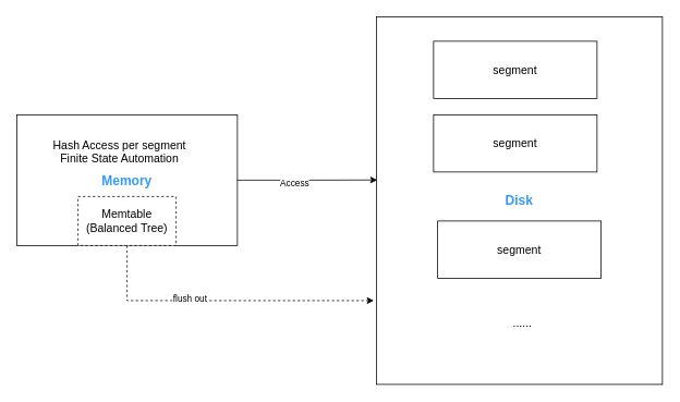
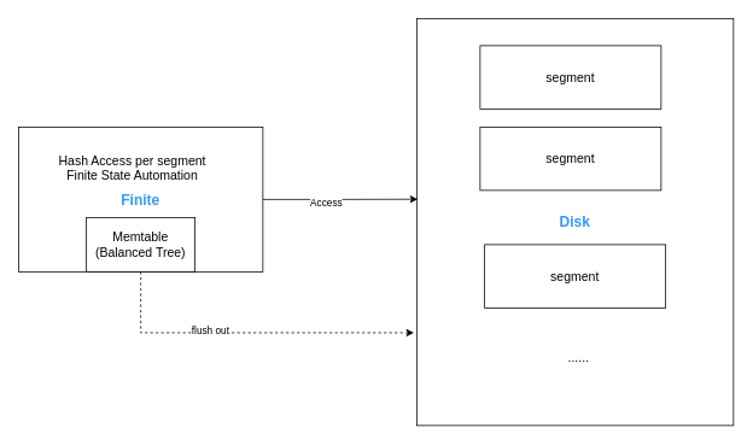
  <mxCell id="0" />
  <mxCell id="1" parent="0" />
- <mxCell id="2" value="&lt;font color=&quot;#3399ff&quot; style=&quot;font-size: 16px;&quot;&gt;&lt;b&gt;Memory&lt;/b&gt;&lt;/font&gt;" style="rounded=0;whiteSpace=wrap;html=1;" parent="1" vertex="1"><mxGeometry x="20" y="140" width="270" height="160" as="geometry" /></mxCell>
+ <mxCell id="2" value="&lt;font color=&quot;#3399ff&quot; style=&quot;font-size: 16px;&quot;&gt;&lt;b&gt;Finite&lt;/b&gt;&lt;/font&gt;" style="rounded=0;whiteSpace=wrap;html=1;" parent="1" vertex="1"><mxGeometry x="20" y="140" width="270" height="160" as="geometry" /></mxCell>
  <mxCell id="3" value="&lt;font style=&quot;font-size: 14px;&quot;&gt;Hash Access per segment&lt;br&gt;Finite State Automation&lt;br&gt;&lt;/font&gt;" style="text;html=1;strokeColor=none;fillColor=none;align=center;verticalAlign=middle;whiteSpace=wrap;rounded=0;" parent="1" vertex="1"><mxGeometry x="50" y="160" width="192.37" height="50" as="geometry" /></mxCell>
  <mxCell id="4" value="&lt;font color=&quot;#3399ff&quot; style=&quot;font-size: 16px;&quot;&gt;&lt;b&gt;Disk&lt;/b&gt;&lt;/font&gt;" style="rounded=0;whiteSpace=wrap;html=1;" parent="1" vertex="1"><mxGeometry x="460" y="20" width="350" height="450" as="geometry" /></mxCell>
  <mxCell id="5" value="&lt;font style=&quot;font-size: 14px;&quot;&gt;segment&lt;/font&gt;" style="rounded=0;whiteSpace=wrap;html=1;" parent="1" vertex="1"><mxGeometry x="530" y="50" width="200" height="70" as="geometry" /></mxCell>
  <mxCell id="6" value="&lt;font style=&quot;font-size: 14px;&quot;&gt;segment&lt;/font&gt;" style="rounded=0;whiteSpace=wrap;html=1;" parent="1" vertex="1"><mxGeometry x="530" y="140" width="200" height="70" as="geometry" /></mxCell>
  <mxCell id="7" value="&lt;font style=&quot;font-size: 14px;&quot;&gt;segment&lt;/font&gt;" style="rounded=0;whiteSpace=wrap;html=1;" parent="1" vertex="1"><mxGeometry x="535" y="270" width="200" height="70" as="geometry" /></mxCell>
  <mxCell id="8" value="&lt;span style=&quot;font-size: 14px;&quot;&gt;......&lt;/span&gt;" style="text;html=1;strokeColor=none;fillColor=none;align=center;verticalAlign=middle;whiteSpace=wrap;rounded=0;" parent="1" vertex="1"><mxGeometry x="542.63" y="370" width="192.37" height="50" as="geometry" /></mxCell>
  <mxCell id="9" style="edgeStyle=orthogonalEdgeStyle;rounded=0;orthogonalLoop=1;jettySize=auto;html=1;entryX=0.003;entryY=0.444;entryDx=0;entryDy=0;entryPerimeter=0;" parent="1" source="2" target="4" edge="1"><mxGeometry relative="1" as="geometry" /></mxCell>
  <mxCell id="10" value="Access" style="edgeLabel;html=1;align=center;verticalAlign=middle;resizable=0;points=[];" parent="9" vertex="1" connectable="0"><mxGeometry x="-0.194" y="-3" relative="1" as="geometry"><mxPoint as="offset" /></mxGeometry></mxCell>
- <mxCell id="11" value="&lt;font style=&quot;font-size: 14px;&quot;&gt;Memtable&lt;br&gt;(Balanced Tree)&lt;/font&gt;" style="rounded=0;whiteSpace=wrap;html=1;dashed=1;" parent="1" vertex="1"><mxGeometry x="95" y="240" width="120" height="60" as="geometry" /></mxCell>
+ <mxCell id="11" value="&lt;font style=&quot;font-size: 14px;&quot;&gt;Memtable&lt;br&gt;(Balanced Tree)&lt;/font&gt;" style="rounded=0;whiteSpace=wrap;html=1;" parent="1" vertex="1"><mxGeometry x="95" y="240" width="120" height="60" as="geometry" /></mxCell>
  <mxCell id="12" style="edgeStyle=orthogonalEdgeStyle;rounded=0;orthogonalLoop=1;jettySize=auto;html=1;entryX=-0.009;entryY=0.772;entryDx=0;entryDy=0;entryPerimeter=0;exitX=0.5;exitY=1;exitDx=0;exitDy=0;dashed=1;" parent="1" source="11" target="4" edge="1"><mxGeometry relative="1" as="geometry"><Array as="points"><mxPoint x="155" y="367" /></Array></mxGeometry></mxCell>
  <mxCell id="13" value="flush out" style="edgeLabel;html=1;align=center;verticalAlign=middle;resizable=0;points=[];" parent="12" vertex="1" connectable="0"><mxGeometry x="-0.218" y="3" relative="1" as="geometry"><mxPoint as="offset" /></mxGeometry></mxCell>
